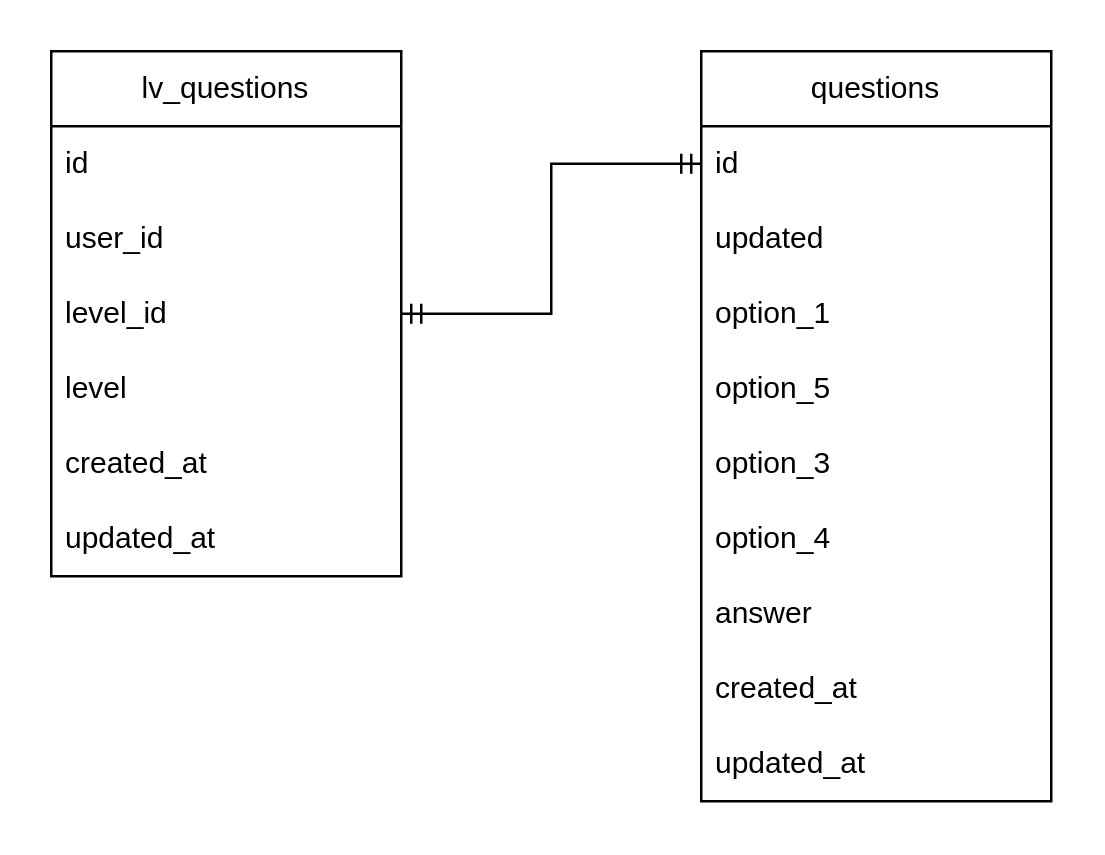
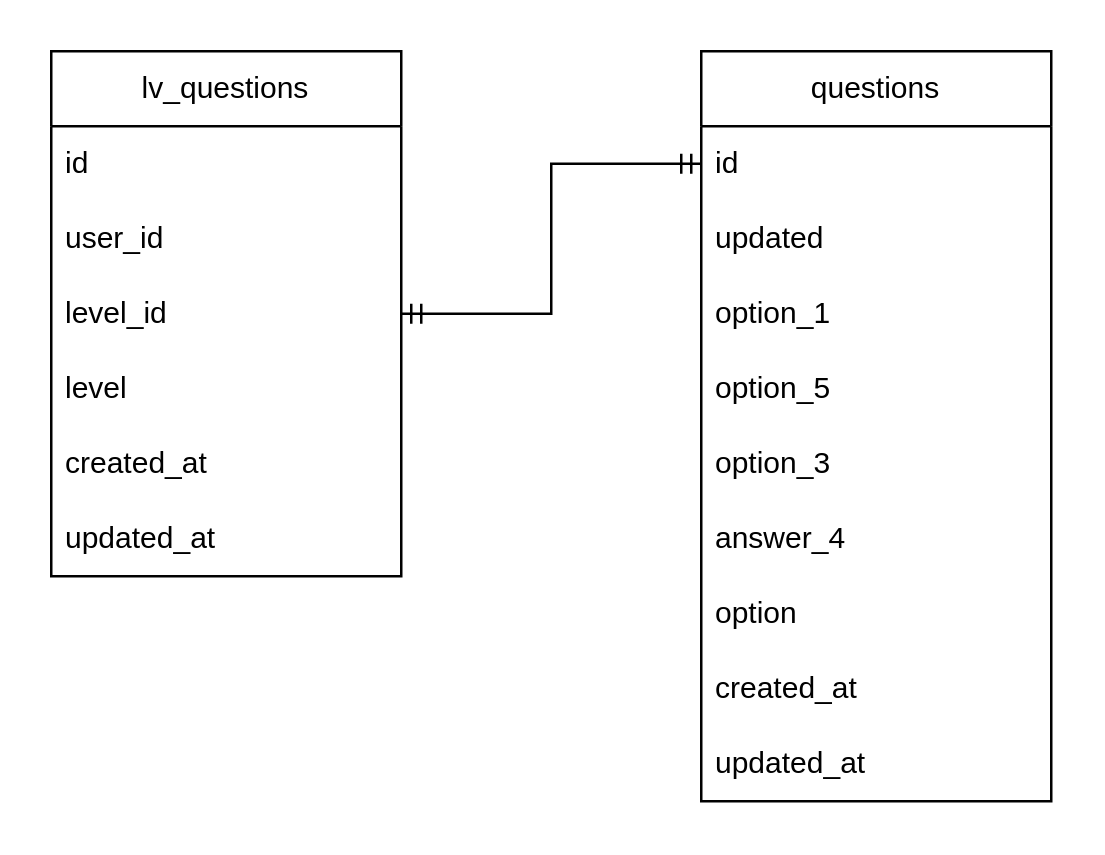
  <mxCell id="0" />
  <mxCell id="1" parent="0" />
  <mxCell id="2" value="questions" style="swimlane;fontStyle=0;childLayout=stackLayout;horizontal=1;startSize=30;horizontalStack=0;resizeParent=1;resizeParentMax=0;resizeLast=0;collapsible=1;marginBottom=0;whiteSpace=wrap;html=1;" vertex="1" parent="1"><mxGeometry x="280" y="20" width="140" height="300" as="geometry" /></mxCell>
  <mxCell id="3" value="id" style="text;strokeColor=none;fillColor=none;align=left;verticalAlign=middle;spacingLeft=4;spacingRight=4;overflow=hidden;points=[[0,0.5],[1,0.5]];portConstraint=eastwest;rotatable=0;whiteSpace=wrap;html=1;" vertex="1" parent="2"><mxGeometry y="30" width="140" height="30" as="geometry" /></mxCell>
  <mxCell id="4" value="updated" style="text;strokeColor=none;fillColor=none;align=left;verticalAlign=middle;spacingLeft=4;spacingRight=4;overflow=hidden;points=[[0,0.5],[1,0.5]];portConstraint=eastwest;rotatable=0;whiteSpace=wrap;html=1;" vertex="1" parent="2"><mxGeometry y="60" width="140" height="30" as="geometry" /></mxCell>
  <mxCell id="5" value="option_1" style="text;strokeColor=none;fillColor=none;align=left;verticalAlign=middle;spacingLeft=4;spacingRight=4;overflow=hidden;points=[[0,0.5],[1,0.5]];portConstraint=eastwest;rotatable=0;whiteSpace=wrap;html=1;" vertex="1" parent="2"><mxGeometry y="90" width="140" height="30" as="geometry" /></mxCell>
  <mxCell id="6" value="option_5" style="text;strokeColor=none;fillColor=none;align=left;verticalAlign=middle;spacingLeft=4;spacingRight=4;overflow=hidden;points=[[0,0.5],[1,0.5]];portConstraint=eastwest;rotatable=0;whiteSpace=wrap;html=1;" vertex="1" parent="2"><mxGeometry y="120" width="140" height="30" as="geometry" /></mxCell>
  <mxCell id="7" value="option_3" style="text;strokeColor=none;fillColor=none;align=left;verticalAlign=middle;spacingLeft=4;spacingRight=4;overflow=hidden;points=[[0,0.5],[1,0.5]];portConstraint=eastwest;rotatable=0;whiteSpace=wrap;html=1;" vertex="1" parent="2"><mxGeometry y="150" width="140" height="30" as="geometry" /></mxCell>
- <mxCell id="8" value="option_4" style="text;strokeColor=none;fillColor=none;align=left;verticalAlign=middle;spacingLeft=4;spacingRight=4;overflow=hidden;points=[[0,0.5],[1,0.5]];portConstraint=eastwest;rotatable=0;whiteSpace=wrap;html=1;" vertex="1" parent="2"><mxGeometry y="180" width="140" height="30" as="geometry" /></mxCell>
- <mxCell id="9" value="answer" style="text;strokeColor=none;fillColor=none;align=left;verticalAlign=middle;spacingLeft=4;spacingRight=4;overflow=hidden;points=[[0,0.5],[1,0.5]];portConstraint=eastwest;rotatable=0;whiteSpace=wrap;html=1;" vertex="1" parent="2"><mxGeometry y="210" width="140" height="30" as="geometry" /></mxCell>
+ <mxCell id="8" value="answer_4" style="text;strokeColor=none;fillColor=none;align=left;verticalAlign=middle;spacingLeft=4;spacingRight=4;overflow=hidden;points=[[0,0.5],[1,0.5]];portConstraint=eastwest;rotatable=0;whiteSpace=wrap;html=1;" vertex="1" parent="2"><mxGeometry y="180" width="140" height="30" as="geometry" /></mxCell>
+ <mxCell id="9" value="option" style="text;strokeColor=none;fillColor=none;align=left;verticalAlign=middle;spacingLeft=4;spacingRight=4;overflow=hidden;points=[[0,0.5],[1,0.5]];portConstraint=eastwest;rotatable=0;whiteSpace=wrap;html=1;" vertex="1" parent="2"><mxGeometry y="210" width="140" height="30" as="geometry" /></mxCell>
  <mxCell id="10" value="created_at" style="text;strokeColor=none;fillColor=none;align=left;verticalAlign=middle;spacingLeft=4;spacingRight=4;overflow=hidden;points=[[0,0.5],[1,0.5]];portConstraint=eastwest;rotatable=0;whiteSpace=wrap;html=1;" vertex="1" parent="2"><mxGeometry y="240" width="140" height="30" as="geometry" /></mxCell>
  <mxCell id="11" value="updated_at" style="text;strokeColor=none;fillColor=none;align=left;verticalAlign=middle;spacingLeft=4;spacingRight=4;overflow=hidden;points=[[0,0.5],[1,0.5]];portConstraint=eastwest;rotatable=0;whiteSpace=wrap;html=1;" vertex="1" parent="2"><mxGeometry y="270" width="140" height="30" as="geometry" /></mxCell>
  <mxCell id="12" value="lv_questions" style="swimlane;fontStyle=0;childLayout=stackLayout;horizontal=1;startSize=30;horizontalStack=0;resizeParent=1;resizeParentMax=0;resizeLast=0;collapsible=1;marginBottom=0;whiteSpace=wrap;html=1;" vertex="1" parent="1"><mxGeometry x="20" y="20" width="140" height="210" as="geometry" /></mxCell>
  <mxCell id="13" value="id" style="text;strokeColor=none;fillColor=none;align=left;verticalAlign=middle;spacingLeft=4;spacingRight=4;overflow=hidden;points=[[0,0.5],[1,0.5]];portConstraint=eastwest;rotatable=0;whiteSpace=wrap;html=1;" vertex="1" parent="12"><mxGeometry y="30" width="140" height="30" as="geometry" /></mxCell>
  <mxCell id="14" value="user_id" style="text;strokeColor=none;fillColor=none;align=left;verticalAlign=middle;spacingLeft=4;spacingRight=4;overflow=hidden;points=[[0,0.5],[1,0.5]];portConstraint=eastwest;rotatable=0;whiteSpace=wrap;html=1;" vertex="1" parent="12"><mxGeometry y="60" width="140" height="30" as="geometry" /></mxCell>
  <mxCell id="15" value="level_id" style="text;strokeColor=none;fillColor=none;align=left;verticalAlign=middle;spacingLeft=4;spacingRight=4;overflow=hidden;points=[[0,0.5],[1,0.5]];portConstraint=eastwest;rotatable=0;whiteSpace=wrap;html=1;" vertex="1" parent="12"><mxGeometry y="90" width="140" height="30" as="geometry" /></mxCell>
  <mxCell id="16" value="level" style="text;strokeColor=none;fillColor=none;align=left;verticalAlign=middle;spacingLeft=4;spacingRight=4;overflow=hidden;points=[[0,0.5],[1,0.5]];portConstraint=eastwest;rotatable=0;whiteSpace=wrap;html=1;" vertex="1" parent="12"><mxGeometry y="120" width="140" height="30" as="geometry" /></mxCell>
  <mxCell id="17" value="created_at" style="text;strokeColor=none;fillColor=none;align=left;verticalAlign=middle;spacingLeft=4;spacingRight=4;overflow=hidden;points=[[0,0.5],[1,0.5]];portConstraint=eastwest;rotatable=0;whiteSpace=wrap;html=1;" vertex="1" parent="12"><mxGeometry y="150" width="140" height="30" as="geometry" /></mxCell>
  <mxCell id="18" value="updated_at" style="text;strokeColor=none;fillColor=none;align=left;verticalAlign=middle;spacingLeft=4;spacingRight=4;overflow=hidden;points=[[0,0.5],[1,0.5]];portConstraint=eastwest;rotatable=0;whiteSpace=wrap;html=1;" vertex="1" parent="12"><mxGeometry y="180" width="140" height="30" as="geometry" /></mxCell>
  <mxCell id="19" style="edgeStyle=orthogonalEdgeStyle;rounded=0;orthogonalLoop=1;jettySize=auto;html=1;exitX=1;exitY=0.5;exitDx=0;exitDy=0;entryX=0;entryY=0.5;entryDx=0;entryDy=0;endArrow=ERmandOne;endFill=0;startArrow=ERmandOne;startFill=0;" edge="1" parent="1" source="15" target="3"><mxGeometry relative="1" as="geometry" /></mxCell>
